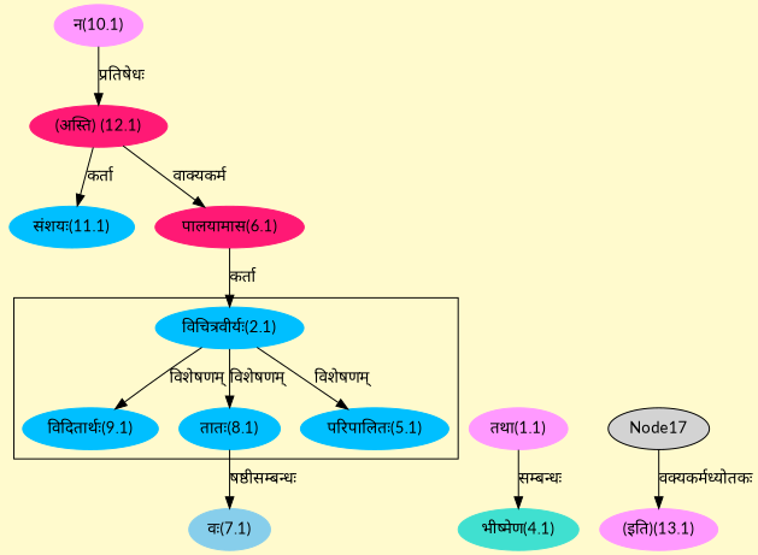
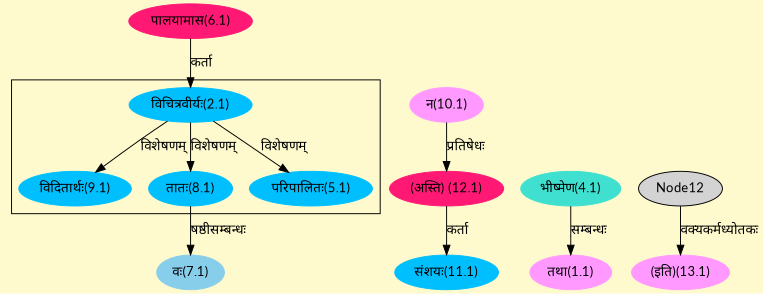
  digraph {
    bgcolor=lemonchiffon1
    compound=true
    fontname=Lato
    rankdir=BT
    node [color="#00BFFF" fontname=Lato style=filled]
    edge [dir=back fontname=Lato]
    n1 [label="परिपालितः(5.1)"]
    n2 [label="विचित्रवीर्यः(2.1)"]
    n3 [label="तातः(8.1)"]
    n4 [label="विदितार्थः(9.1)"]
    n5 [color="#FF1975" label="पालयामास(6.1)"]
    n6 [color="#FF1975" label="(अस्ति) (12.1)"]
    n7 [color="#FF99FF" label="तथा(1.1)"]
    n8 [color="#40E0D0" label="भीष्मेण(4.1)"]
    n9 [color="#FF99FF" label="न(10.1)"]
    n10 [color="#87CEEB" label="वः(7.1)"]
    n11 [label="संशयः(11.1)"]
    n12 [color="#FF99FF" label="(इति)(13.1)"]
-   Node12 [label=Node17 color=""]
+   Node12 [color=""]
    subgraph cluster_1 {
      n1
      n2
      n3
      n4
    }
    n1 -> n2 [label="विशेषणम्"]
    n2 -> n5 [label="कर्ता"]
    n3 -> n2 [label="विशेषणम्"]
    n4 -> n2 [label="विशेषणम्"]
-   n5 -> n6 [label="वाक्यकर्म"]
    n6 -> n9 [label="प्रतिषेधः"]
-   n8 -> n7 [label="सम्बन्धः"]
+   n7 -> n8 [label="सम्बन्धः"]
    n10 -> n3 [label="षष्ठीसम्बन्धः"]
    n11 -> n6 [label="कर्ता"]
    n12 -> Node12 [label="वक्यकर्मध्योतकः"]
  }
